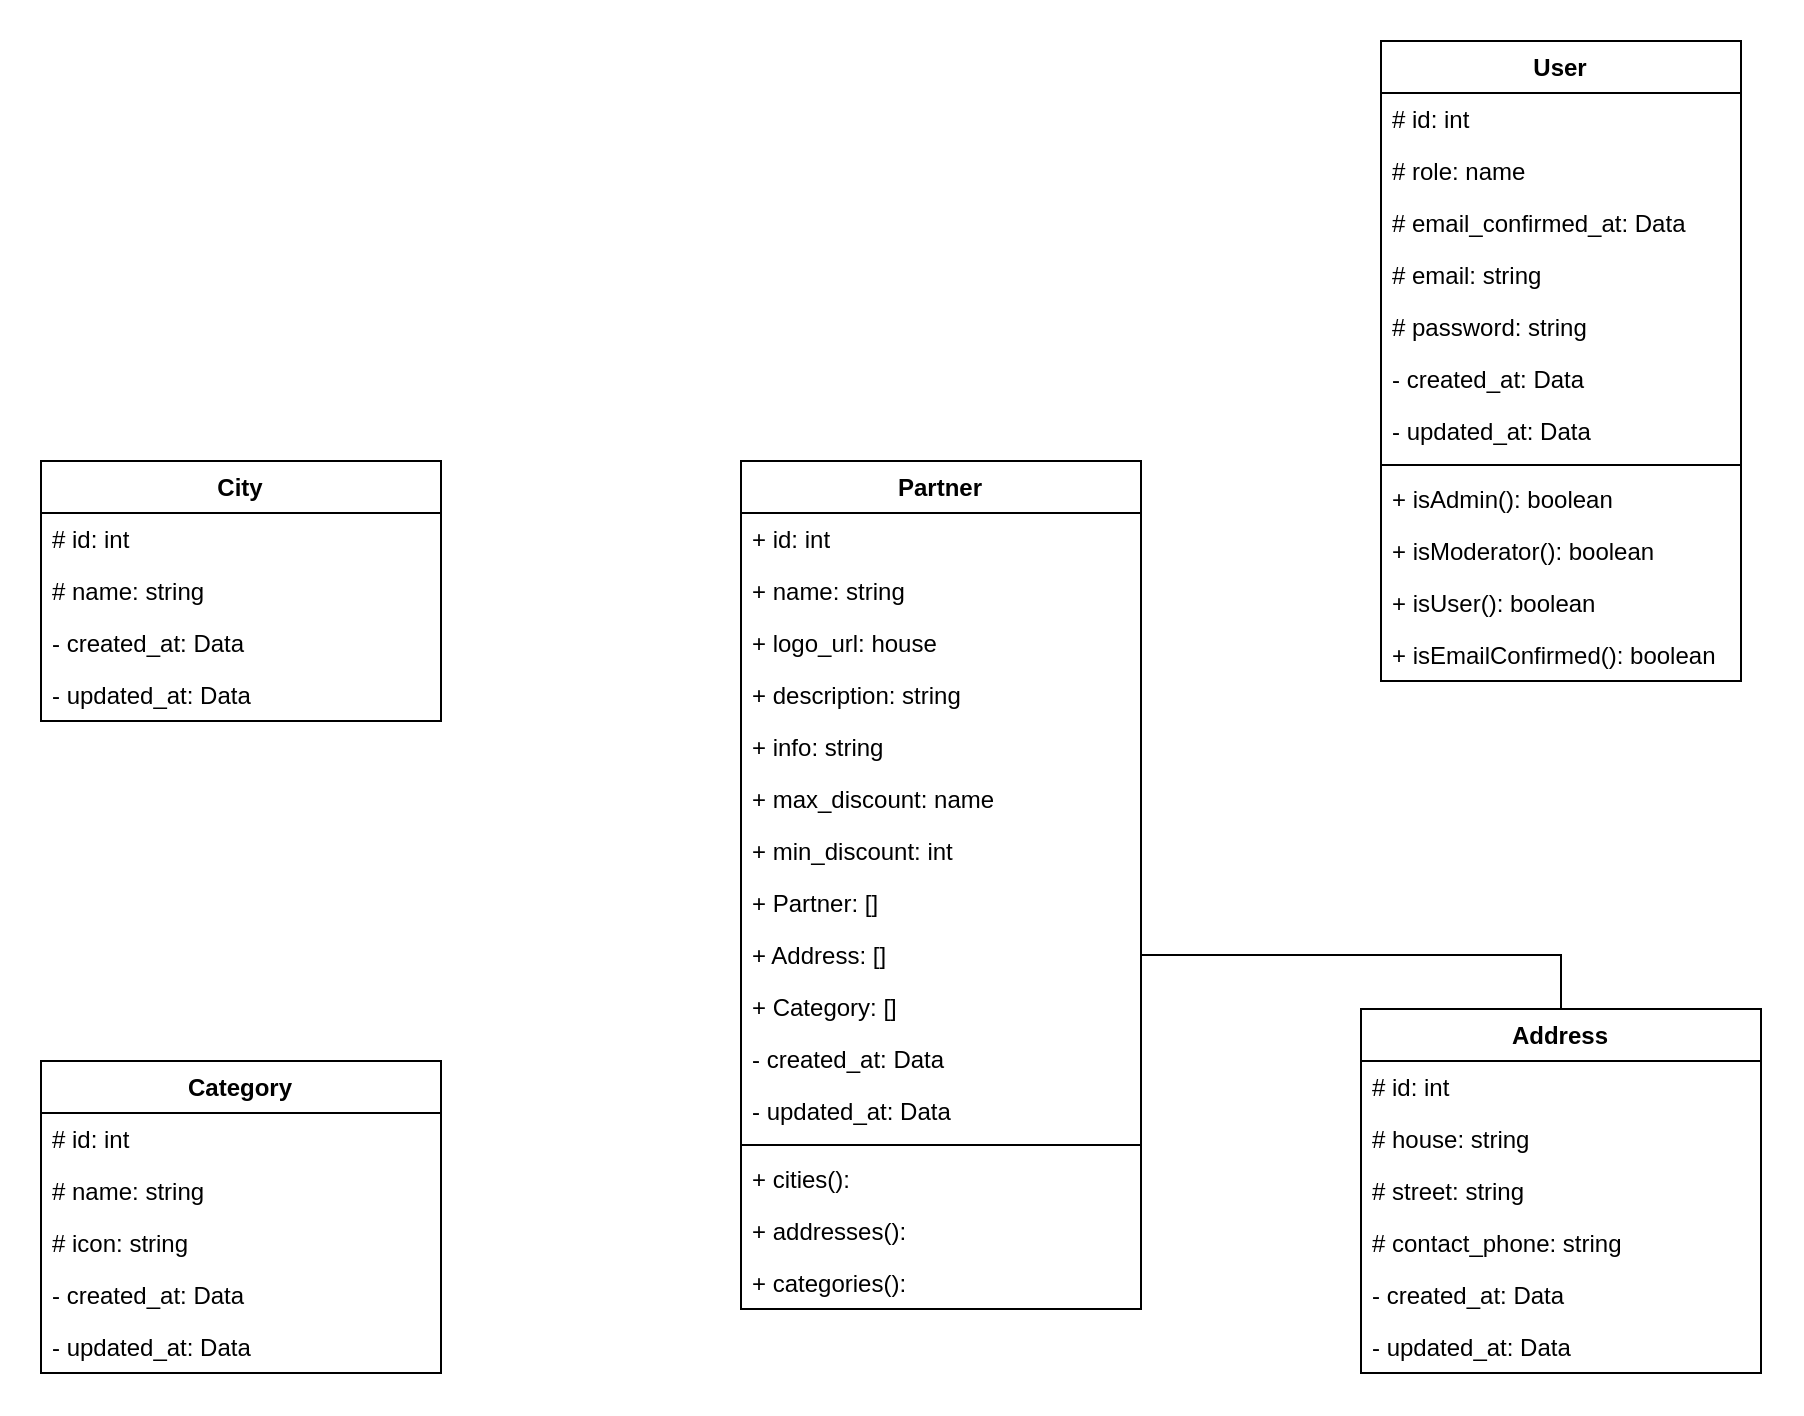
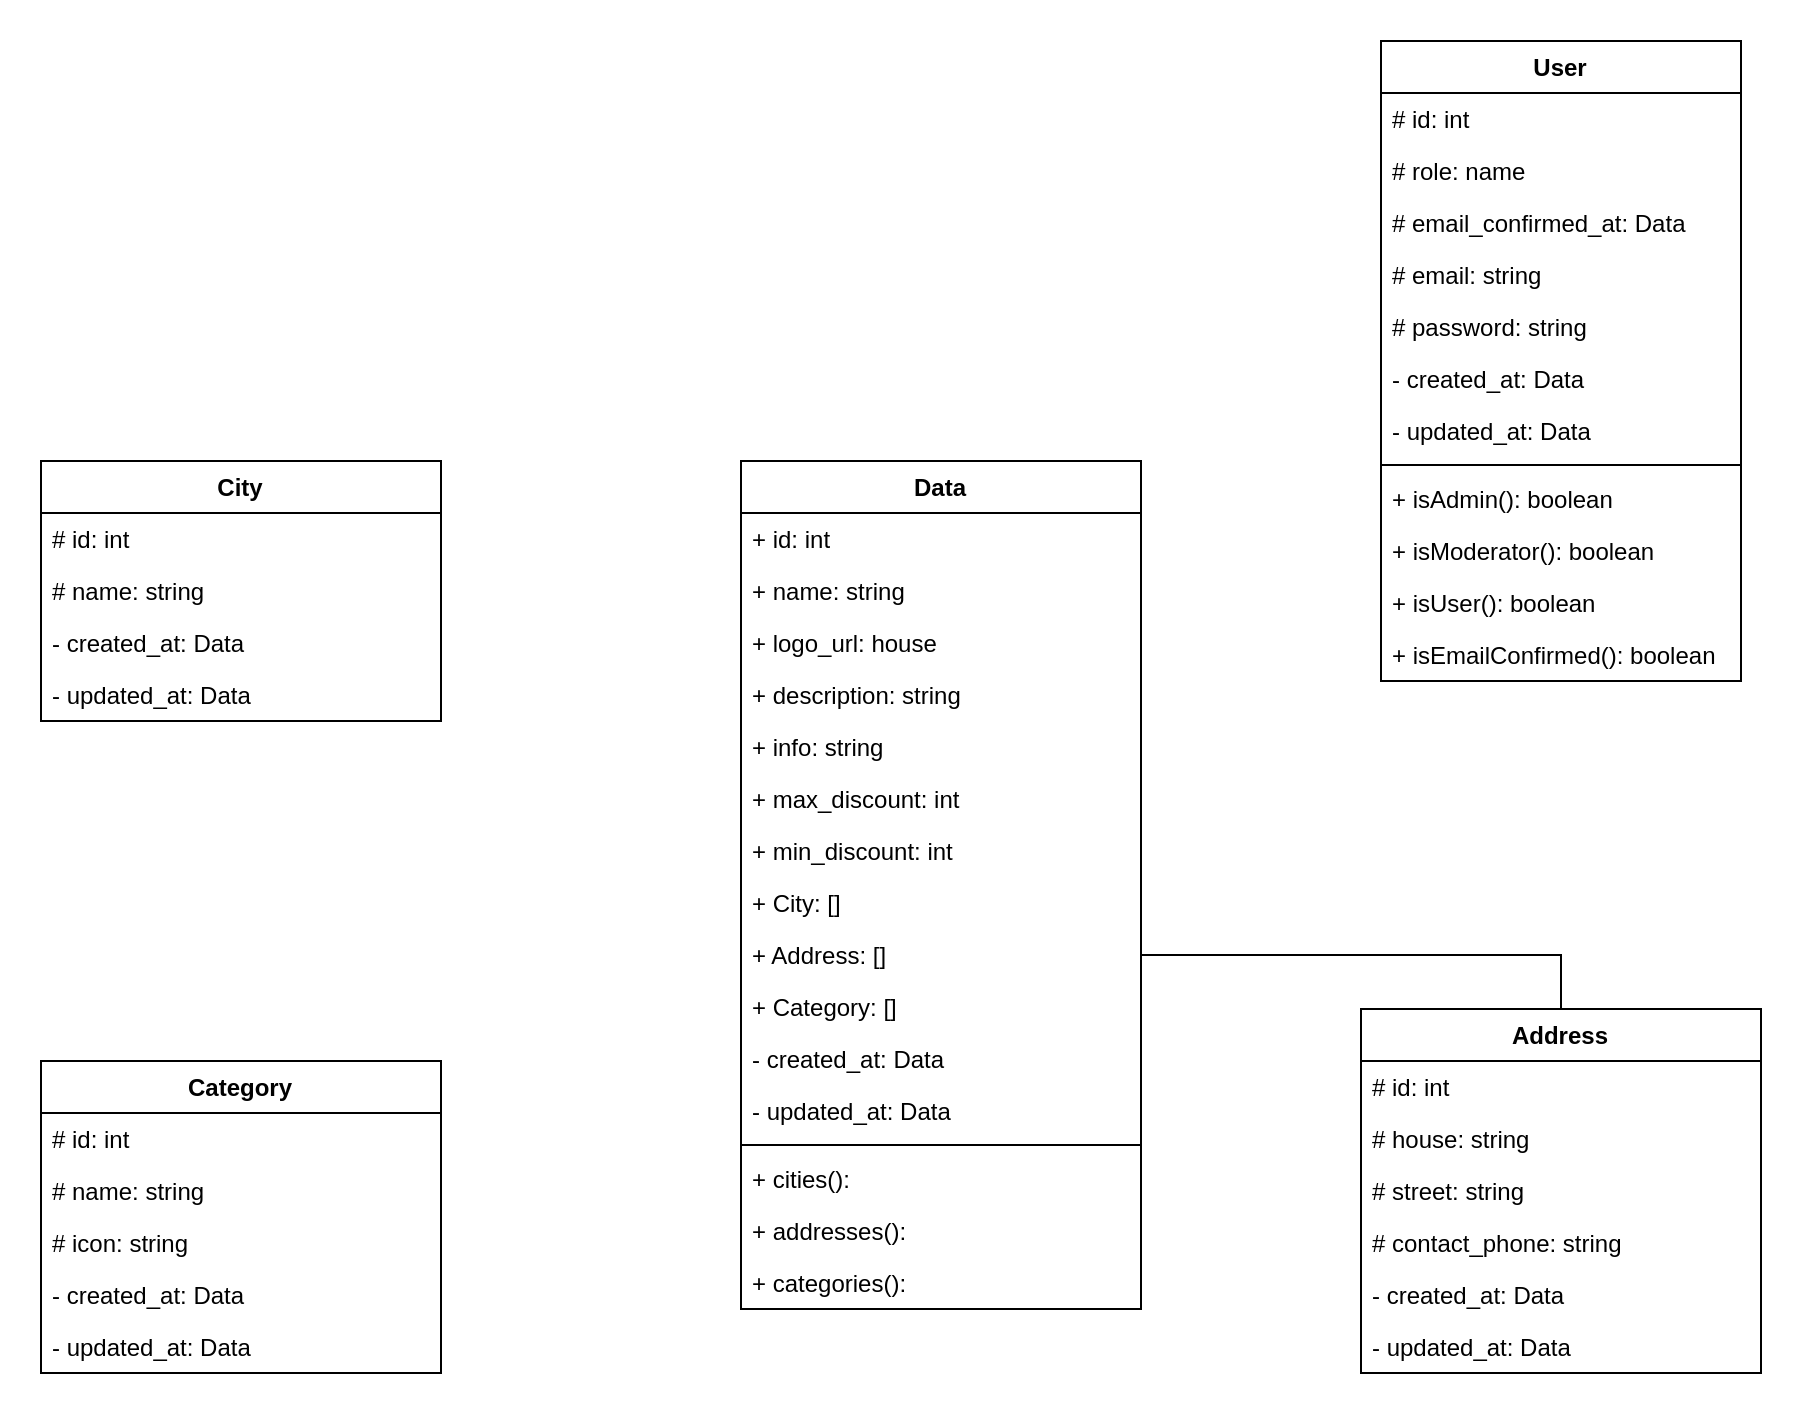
  <mxCell id="0" />
  <mxCell id="1" parent="0" />
- <mxCell id="2" value="Partner" style="swimlane;fontStyle=1;align=center;verticalAlign=top;childLayout=stackLayout;horizontal=1;startSize=26;horizontalStack=0;resizeParent=1;resizeParentMax=0;resizeLast=0;collapsible=1;marginBottom=0;" vertex="1" parent="1"><mxGeometry x="370" y="230" width="200" height="424" as="geometry" /></mxCell>
+ <mxCell id="2" value="Data" style="swimlane;fontStyle=1;align=center;verticalAlign=top;childLayout=stackLayout;horizontal=1;startSize=26;horizontalStack=0;resizeParent=1;resizeParentMax=0;resizeLast=0;collapsible=1;marginBottom=0;" vertex="1" parent="1"><mxGeometry x="370" y="230" width="200" height="424" as="geometry" /></mxCell>
  <mxCell id="3" value="+ id: int" style="text;strokeColor=none;fillColor=none;align=left;verticalAlign=top;spacingLeft=4;spacingRight=4;overflow=hidden;rotatable=0;points=[[0,0.5],[1,0.5]];portConstraint=eastwest;" vertex="1" parent="2"><mxGeometry y="26" width="200" height="26" as="geometry" /></mxCell>
  <mxCell id="4" value="+ name: string" style="text;strokeColor=none;fillColor=none;align=left;verticalAlign=top;spacingLeft=4;spacingRight=4;overflow=hidden;rotatable=0;points=[[0,0.5],[1,0.5]];portConstraint=eastwest;" vertex="1" parent="2"><mxGeometry y="52" width="200" height="26" as="geometry" /></mxCell>
  <mxCell id="5" value="+ logo_url: house" style="text;strokeColor=none;fillColor=none;align=left;verticalAlign=top;spacingLeft=4;spacingRight=4;overflow=hidden;rotatable=0;points=[[0,0.5],[1,0.5]];portConstraint=eastwest;" vertex="1" parent="2"><mxGeometry y="78" width="200" height="26" as="geometry" /></mxCell>
  <mxCell id="6" value="+ description: string" style="text;strokeColor=none;fillColor=none;align=left;verticalAlign=top;spacingLeft=4;spacingRight=4;overflow=hidden;rotatable=0;points=[[0,0.5],[1,0.5]];portConstraint=eastwest;" vertex="1" parent="2"><mxGeometry y="104" width="200" height="26" as="geometry" /></mxCell>
  <mxCell id="7" value="+ info: string" style="text;strokeColor=none;fillColor=none;align=left;verticalAlign=top;spacingLeft=4;spacingRight=4;overflow=hidden;rotatable=0;points=[[0,0.5],[1,0.5]];portConstraint=eastwest;" vertex="1" parent="2"><mxGeometry y="130" width="200" height="26" as="geometry" /></mxCell>
- <mxCell id="8" value="+ max_discount: name" style="text;strokeColor=none;fillColor=none;align=left;verticalAlign=top;spacingLeft=4;spacingRight=4;overflow=hidden;rotatable=0;points=[[0,0.5],[1,0.5]];portConstraint=eastwest;" vertex="1" parent="2"><mxGeometry y="156" width="200" height="26" as="geometry" /></mxCell>
+ <mxCell id="8" value="+ max_discount: int" style="text;strokeColor=none;fillColor=none;align=left;verticalAlign=top;spacingLeft=4;spacingRight=4;overflow=hidden;rotatable=0;points=[[0,0.5],[1,0.5]];portConstraint=eastwest;" vertex="1" parent="2"><mxGeometry y="156" width="200" height="26" as="geometry" /></mxCell>
  <mxCell id="9" value="+ min_discount: int" style="text;strokeColor=none;fillColor=none;align=left;verticalAlign=top;spacingLeft=4;spacingRight=4;overflow=hidden;rotatable=0;points=[[0,0.5],[1,0.5]];portConstraint=eastwest;" vertex="1" parent="2"><mxGeometry y="182" width="200" height="26" as="geometry" /></mxCell>
- <mxCell id="10" value="+ Partner: []" style="text;strokeColor=none;fillColor=none;align=left;verticalAlign=top;spacingLeft=4;spacingRight=4;overflow=hidden;rotatable=0;points=[[0,0.5],[1,0.5]];portConstraint=eastwest;" vertex="1" parent="2"><mxGeometry y="208" width="200" height="26" as="geometry" /></mxCell>
+ <mxCell id="10" value="+ City: []" style="text;strokeColor=none;fillColor=none;align=left;verticalAlign=top;spacingLeft=4;spacingRight=4;overflow=hidden;rotatable=0;points=[[0,0.5],[1,0.5]];portConstraint=eastwest;" vertex="1" parent="2"><mxGeometry y="208" width="200" height="26" as="geometry" /></mxCell>
  <mxCell id="11" value="+ Address: []" style="text;strokeColor=none;fillColor=none;align=left;verticalAlign=top;spacingLeft=4;spacingRight=4;overflow=hidden;rotatable=0;points=[[0,0.5],[1,0.5]];portConstraint=eastwest;" vertex="1" parent="2"><mxGeometry y="234" width="200" height="26" as="geometry" /></mxCell>
  <mxCell id="12" value="+ Category: []" style="text;strokeColor=none;fillColor=none;align=left;verticalAlign=top;spacingLeft=4;spacingRight=4;overflow=hidden;rotatable=0;points=[[0,0.5],[1,0.5]];portConstraint=eastwest;" vertex="1" parent="2"><mxGeometry y="260" width="200" height="26" as="geometry" /></mxCell>
  <mxCell id="13" value="- created_at: Data" style="text;strokeColor=none;fillColor=none;align=left;verticalAlign=top;spacingLeft=4;spacingRight=4;overflow=hidden;rotatable=0;points=[[0,0.5],[1,0.5]];portConstraint=eastwest;" vertex="1" parent="2"><mxGeometry y="286" width="200" height="26" as="geometry" /></mxCell>
  <mxCell id="14" value="- updated_at: Data" style="text;strokeColor=none;fillColor=none;align=left;verticalAlign=top;spacingLeft=4;spacingRight=4;overflow=hidden;rotatable=0;points=[[0,0.5],[1,0.5]];portConstraint=eastwest;" vertex="1" parent="2"><mxGeometry y="312" width="200" height="26" as="geometry" /></mxCell>
  <mxCell id="15" value="" style="line;strokeWidth=1;fillColor=none;align=left;verticalAlign=middle;spacingTop=-1;spacingLeft=3;spacingRight=3;rotatable=0;labelPosition=right;points=[];portConstraint=eastwest;" vertex="1" parent="2"><mxGeometry y="338" width="200" height="8" as="geometry" /></mxCell>
  <mxCell id="16" value="+ cities():" style="text;strokeColor=none;fillColor=none;align=left;verticalAlign=top;spacingLeft=4;spacingRight=4;overflow=hidden;rotatable=0;points=[[0,0.5],[1,0.5]];portConstraint=eastwest;" vertex="1" parent="2"><mxGeometry y="346" width="200" height="26" as="geometry" /></mxCell>
  <mxCell id="17" value="+ addresses():" style="text;strokeColor=none;fillColor=none;align=left;verticalAlign=top;spacingLeft=4;spacingRight=4;overflow=hidden;rotatable=0;points=[[0,0.5],[1,0.5]];portConstraint=eastwest;" vertex="1" parent="2"><mxGeometry y="372" width="200" height="26" as="geometry" /></mxCell>
  <mxCell id="18" value="+ categories():" style="text;strokeColor=none;fillColor=none;align=left;verticalAlign=top;spacingLeft=4;spacingRight=4;overflow=hidden;rotatable=0;points=[[0,0.5],[1,0.5]];portConstraint=eastwest;" vertex="1" parent="2"><mxGeometry y="398" width="200" height="26" as="geometry" /></mxCell>
  <mxCell id="19" value="User" style="swimlane;fontStyle=1;align=center;verticalAlign=top;childLayout=stackLayout;horizontal=1;startSize=26;horizontalStack=0;resizeParent=1;resizeParentMax=0;resizeLast=0;collapsible=1;marginBottom=0;" vertex="1" parent="1"><mxGeometry x="690" y="20" width="180" height="320" as="geometry" /></mxCell>
  <mxCell id="20" value="# id: int" style="text;strokeColor=none;fillColor=none;align=left;verticalAlign=top;spacingLeft=4;spacingRight=4;overflow=hidden;rotatable=0;points=[[0,0.5],[1,0.5]];portConstraint=eastwest;" vertex="1" parent="19"><mxGeometry y="26" width="180" height="26" as="geometry" /></mxCell>
  <mxCell id="21" value="# role: name" style="text;strokeColor=none;fillColor=none;align=left;verticalAlign=top;spacingLeft=4;spacingRight=4;overflow=hidden;rotatable=0;points=[[0,0.5],[1,0.5]];portConstraint=eastwest;" vertex="1" parent="19"><mxGeometry y="52" width="180" height="26" as="geometry" /></mxCell>
  <mxCell id="22" value="# email_confirmed_at: Data" style="text;strokeColor=none;fillColor=none;align=left;verticalAlign=top;spacingLeft=4;spacingRight=4;overflow=hidden;rotatable=0;points=[[0,0.5],[1,0.5]];portConstraint=eastwest;" vertex="1" parent="19"><mxGeometry y="78" width="180" height="26" as="geometry" /></mxCell>
  <mxCell id="23" value="# email: string" style="text;strokeColor=none;fillColor=none;align=left;verticalAlign=top;spacingLeft=4;spacingRight=4;overflow=hidden;rotatable=0;points=[[0,0.5],[1,0.5]];portConstraint=eastwest;" vertex="1" parent="19"><mxGeometry y="104" width="180" height="26" as="geometry" /></mxCell>
  <mxCell id="24" value="# password: string" style="text;strokeColor=none;fillColor=none;align=left;verticalAlign=top;spacingLeft=4;spacingRight=4;overflow=hidden;rotatable=0;points=[[0,0.5],[1,0.5]];portConstraint=eastwest;" vertex="1" parent="19"><mxGeometry y="130" width="180" height="26" as="geometry" /></mxCell>
  <mxCell id="25" value="- created_at: Data" style="text;strokeColor=none;fillColor=none;align=left;verticalAlign=top;spacingLeft=4;spacingRight=4;overflow=hidden;rotatable=0;points=[[0,0.5],[1,0.5]];portConstraint=eastwest;" vertex="1" parent="19"><mxGeometry y="156" width="180" height="26" as="geometry" /></mxCell>
  <mxCell id="26" value="- updated_at: Data" style="text;strokeColor=none;fillColor=none;align=left;verticalAlign=top;spacingLeft=4;spacingRight=4;overflow=hidden;rotatable=0;points=[[0,0.5],[1,0.5]];portConstraint=eastwest;" vertex="1" parent="19"><mxGeometry y="182" width="180" height="26" as="geometry" /></mxCell>
  <mxCell id="27" value="" style="line;strokeWidth=1;fillColor=none;align=left;verticalAlign=middle;spacingTop=-1;spacingLeft=3;spacingRight=3;rotatable=0;labelPosition=right;points=[];portConstraint=eastwest;" vertex="1" parent="19"><mxGeometry y="208" width="180" height="8" as="geometry" /></mxCell>
  <mxCell id="28" value="+ isAdmin(): boolean" style="text;strokeColor=none;fillColor=none;align=left;verticalAlign=top;spacingLeft=4;spacingRight=4;overflow=hidden;rotatable=0;points=[[0,0.5],[1,0.5]];portConstraint=eastwest;" vertex="1" parent="19"><mxGeometry y="216" width="180" height="26" as="geometry" /></mxCell>
  <mxCell id="29" value="+ isModerator(): boolean" style="text;strokeColor=none;fillColor=none;align=left;verticalAlign=top;spacingLeft=4;spacingRight=4;overflow=hidden;rotatable=0;points=[[0,0.5],[1,0.5]];portConstraint=eastwest;" vertex="1" parent="19"><mxGeometry y="242" width="180" height="26" as="geometry" /></mxCell>
  <mxCell id="30" value="+ isUser(): boolean" style="text;strokeColor=none;fillColor=none;align=left;verticalAlign=top;spacingLeft=4;spacingRight=4;overflow=hidden;rotatable=0;points=[[0,0.5],[1,0.5]];portConstraint=eastwest;" vertex="1" parent="19"><mxGeometry y="268" width="180" height="26" as="geometry" /></mxCell>
  <mxCell id="31" value="+ isEmailConfirmed(): boolean" style="text;strokeColor=none;fillColor=none;align=left;verticalAlign=top;spacingLeft=4;spacingRight=4;overflow=hidden;rotatable=0;points=[[0,0.5],[1,0.5]];portConstraint=eastwest;" vertex="1" parent="19"><mxGeometry y="294" width="180" height="26" as="geometry" /></mxCell>
  <mxCell id="32" value="City" style="swimlane;fontStyle=1;align=center;verticalAlign=top;childLayout=stackLayout;horizontal=1;startSize=26;horizontalStack=0;resizeParent=1;resizeParentMax=0;resizeLast=0;collapsible=1;marginBottom=0;" vertex="1" parent="1"><mxGeometry x="20" y="230" width="200" height="130" as="geometry" /></mxCell>
  <mxCell id="33" value="# id: int" style="text;strokeColor=none;fillColor=none;align=left;verticalAlign=top;spacingLeft=4;spacingRight=4;overflow=hidden;rotatable=0;points=[[0,0.5],[1,0.5]];portConstraint=eastwest;" vertex="1" parent="32"><mxGeometry y="26" width="200" height="26" as="geometry" /></mxCell>
  <mxCell id="34" value="# name: string" style="text;strokeColor=none;fillColor=none;align=left;verticalAlign=top;spacingLeft=4;spacingRight=4;overflow=hidden;rotatable=0;points=[[0,0.5],[1,0.5]];portConstraint=eastwest;" vertex="1" parent="32"><mxGeometry y="52" width="200" height="26" as="geometry" /></mxCell>
  <mxCell id="35" value="- created_at: Data" style="text;strokeColor=none;fillColor=none;align=left;verticalAlign=top;spacingLeft=4;spacingRight=4;overflow=hidden;rotatable=0;points=[[0,0.5],[1,0.5]];portConstraint=eastwest;" vertex="1" parent="32"><mxGeometry y="78" width="200" height="26" as="geometry" /></mxCell>
  <mxCell id="36" value="- updated_at: Data" style="text;strokeColor=none;fillColor=none;align=left;verticalAlign=top;spacingLeft=4;spacingRight=4;overflow=hidden;rotatable=0;points=[[0,0.5],[1,0.5]];portConstraint=eastwest;" vertex="1" parent="32"><mxGeometry y="104" width="200" height="26" as="geometry" /></mxCell>
  <mxCell id="37" value="Category" style="swimlane;fontStyle=1;align=center;verticalAlign=top;childLayout=stackLayout;horizontal=1;startSize=26;horizontalStack=0;resizeParent=1;resizeParentMax=0;resizeLast=0;collapsible=1;marginBottom=0;" vertex="1" parent="1"><mxGeometry x="20" y="530" width="200" height="156" as="geometry" /></mxCell>
  <mxCell id="38" value="# id: int" style="text;strokeColor=none;fillColor=none;align=left;verticalAlign=top;spacingLeft=4;spacingRight=4;overflow=hidden;rotatable=0;points=[[0,0.5],[1,0.5]];portConstraint=eastwest;" vertex="1" parent="37"><mxGeometry y="26" width="200" height="26" as="geometry" /></mxCell>
  <mxCell id="39" value="# name: string" style="text;strokeColor=none;fillColor=none;align=left;verticalAlign=top;spacingLeft=4;spacingRight=4;overflow=hidden;rotatable=0;points=[[0,0.5],[1,0.5]];portConstraint=eastwest;" vertex="1" parent="37"><mxGeometry y="52" width="200" height="26" as="geometry" /></mxCell>
  <mxCell id="40" value="# icon: string" style="text;strokeColor=none;fillColor=none;align=left;verticalAlign=top;spacingLeft=4;spacingRight=4;overflow=hidden;rotatable=0;points=[[0,0.5],[1,0.5]];portConstraint=eastwest;" vertex="1" parent="37"><mxGeometry y="78" width="200" height="26" as="geometry" /></mxCell>
  <mxCell id="41" value="- created_at: Data" style="text;strokeColor=none;fillColor=none;align=left;verticalAlign=top;spacingLeft=4;spacingRight=4;overflow=hidden;rotatable=0;points=[[0,0.5],[1,0.5]];portConstraint=eastwest;" vertex="1" parent="37"><mxGeometry y="104" width="200" height="26" as="geometry" /></mxCell>
  <mxCell id="42" value="- updated_at: Data" style="text;strokeColor=none;fillColor=none;align=left;verticalAlign=top;spacingLeft=4;spacingRight=4;overflow=hidden;rotatable=0;points=[[0,0.5],[1,0.5]];portConstraint=eastwest;" vertex="1" parent="37"><mxGeometry y="130" width="200" height="26" as="geometry" /></mxCell>
  <mxCell id="43" value="Address" style="swimlane;fontStyle=1;align=center;verticalAlign=top;childLayout=stackLayout;horizontal=1;startSize=26;horizontalStack=0;resizeParent=1;resizeParentMax=0;resizeLast=0;collapsible=1;marginBottom=0;" vertex="1" parent="1"><mxGeometry x="680" y="504" width="200" height="182" as="geometry" /></mxCell>
  <mxCell id="44" value="# id: int" style="text;strokeColor=none;fillColor=none;align=left;verticalAlign=top;spacingLeft=4;spacingRight=4;overflow=hidden;rotatable=0;points=[[0,0.5],[1,0.5]];portConstraint=eastwest;" vertex="1" parent="43"><mxGeometry y="26" width="200" height="26" as="geometry" /></mxCell>
  <mxCell id="45" value="# house: string" style="text;strokeColor=none;fillColor=none;align=left;verticalAlign=top;spacingLeft=4;spacingRight=4;overflow=hidden;rotatable=0;points=[[0,0.5],[1,0.5]];portConstraint=eastwest;" vertex="1" parent="43"><mxGeometry y="52" width="200" height="26" as="geometry" /></mxCell>
  <mxCell id="46" value="# street: string" style="text;strokeColor=none;fillColor=none;align=left;verticalAlign=top;spacingLeft=4;spacingRight=4;overflow=hidden;rotatable=0;points=[[0,0.5],[1,0.5]];portConstraint=eastwest;" vertex="1" parent="43"><mxGeometry y="78" width="200" height="26" as="geometry" /></mxCell>
  <mxCell id="47" value="# contact_phone: string" style="text;strokeColor=none;fillColor=none;align=left;verticalAlign=top;spacingLeft=4;spacingRight=4;overflow=hidden;rotatable=0;points=[[0,0.5],[1,0.5]];portConstraint=eastwest;" vertex="1" parent="43"><mxGeometry y="104" width="200" height="26" as="geometry" /></mxCell>
  <mxCell id="48" value="- created_at: Data" style="text;strokeColor=none;fillColor=none;align=left;verticalAlign=top;spacingLeft=4;spacingRight=4;overflow=hidden;rotatable=0;points=[[0,0.5],[1,0.5]];portConstraint=eastwest;" vertex="1" parent="43"><mxGeometry y="130" width="200" height="26" as="geometry" /></mxCell>
  <mxCell id="49" value="- updated_at: Data" style="text;strokeColor=none;fillColor=none;align=left;verticalAlign=top;spacingLeft=4;spacingRight=4;overflow=hidden;rotatable=0;points=[[0,0.5],[1,0.5]];portConstraint=eastwest;" vertex="1" parent="43"><mxGeometry y="156" width="200" height="26" as="geometry" /></mxCell>
  <mxCell id="50" style="edgeStyle=orthogonalEdgeStyle;rounded=0;orthogonalLoop=1;jettySize=auto;html=1;endArrow=none;" edge="1" parent="1" source="11" target="43"><mxGeometry relative="1" as="geometry" /></mxCell>
